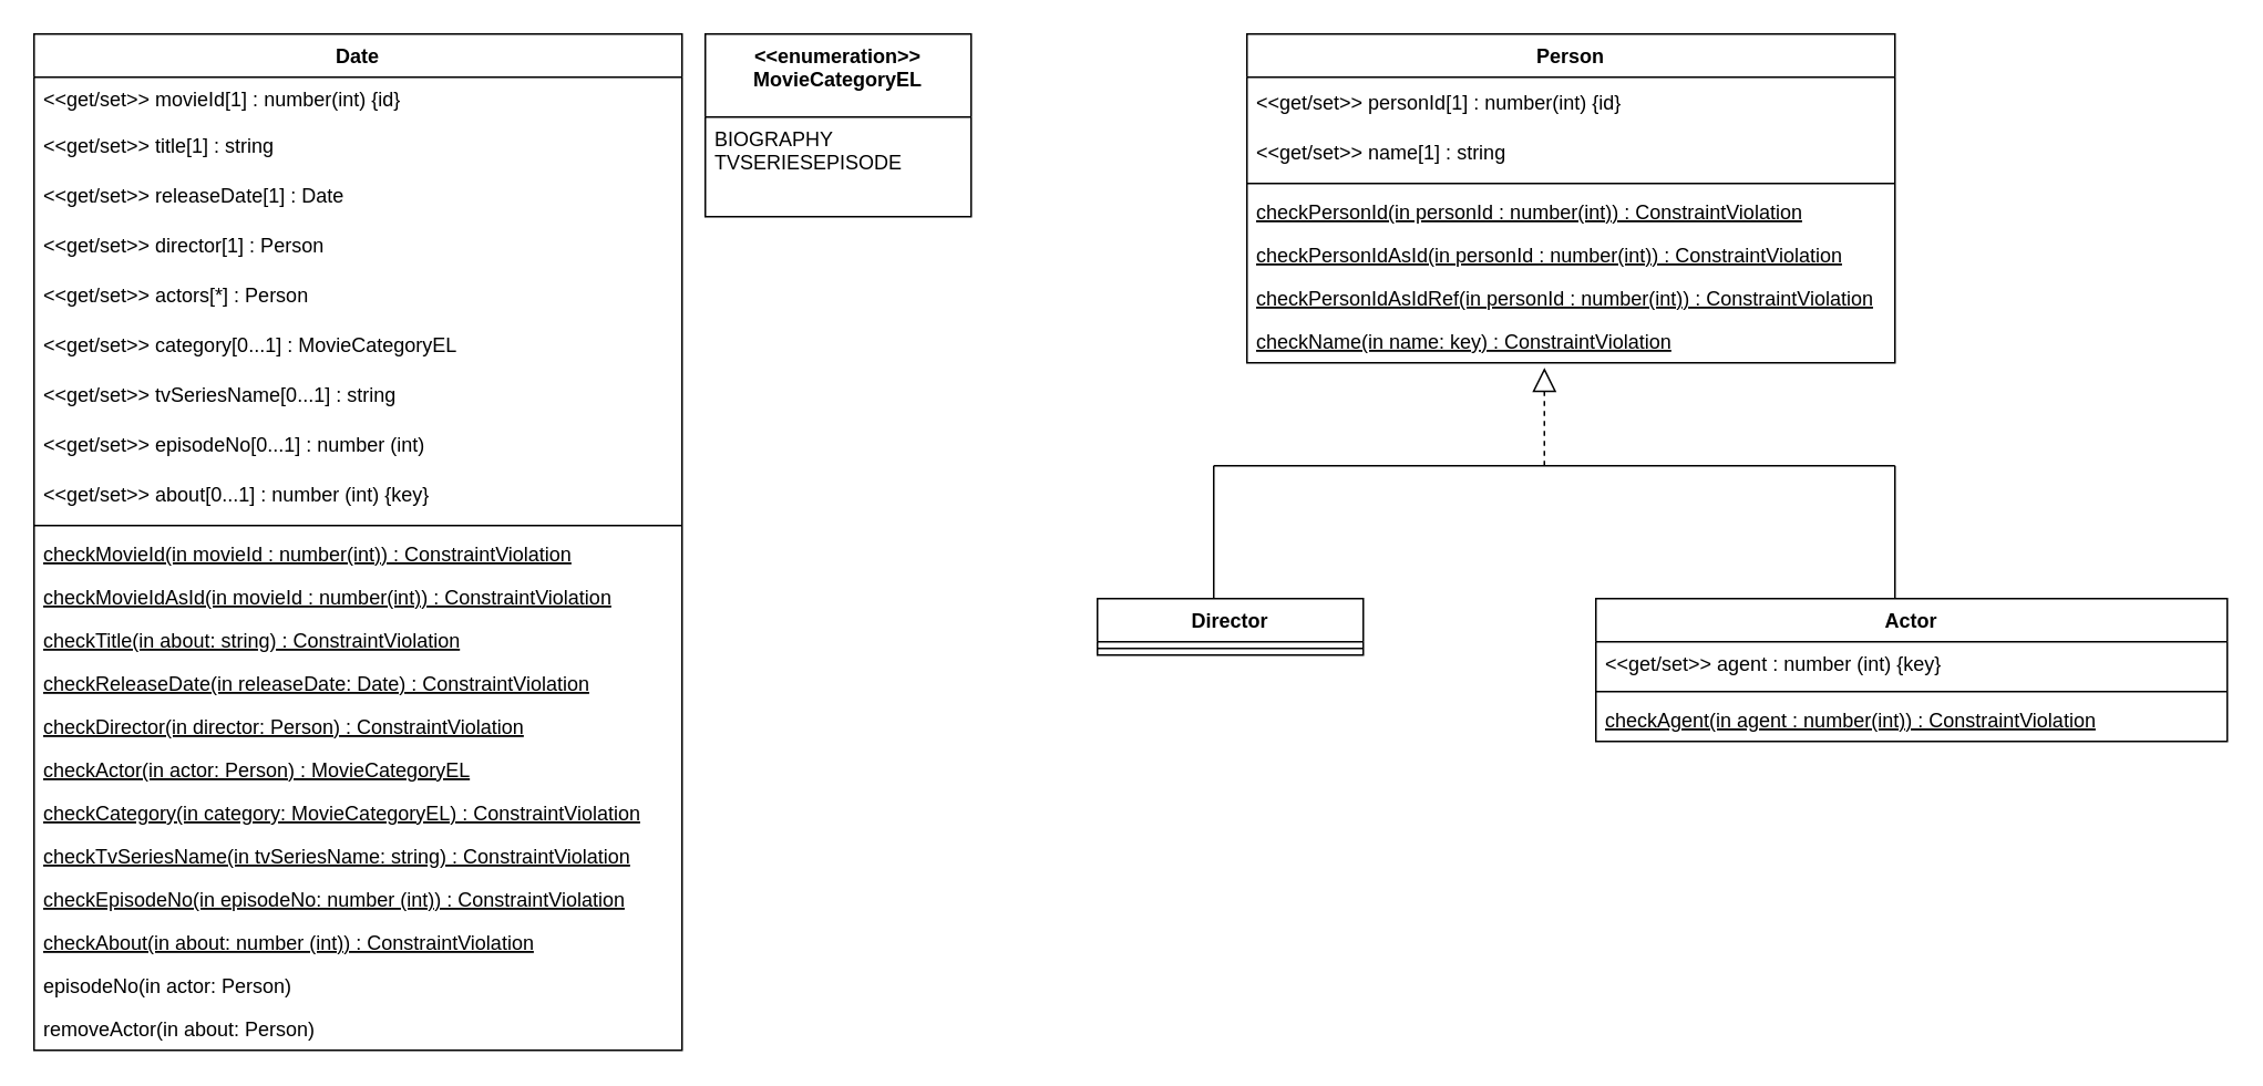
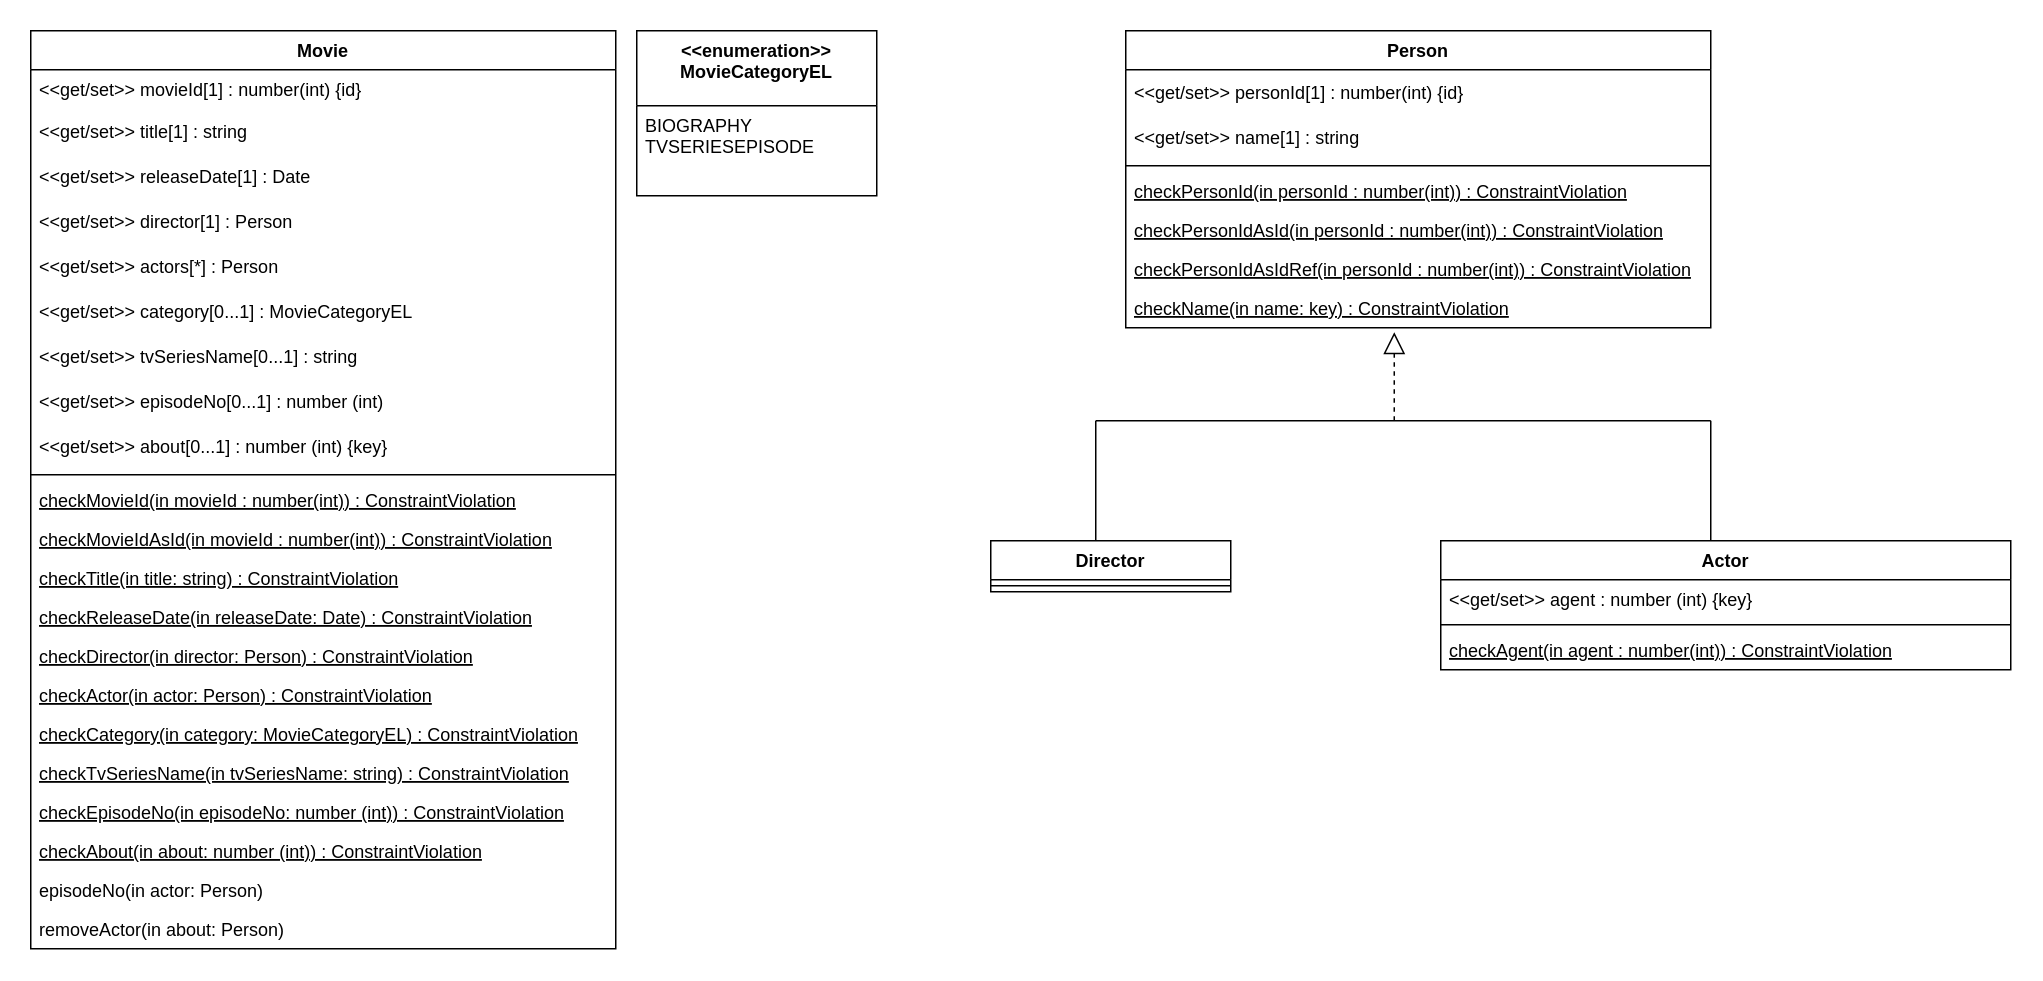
  <mxCell id="0" />
  <mxCell id="1" parent="0" />
- <mxCell id="2" value="Date" style="swimlane;fontStyle=1;align=center;verticalAlign=top;childLayout=stackLayout;horizontal=1;startSize=26;horizontalStack=0;resizeParent=1;resizeParentMax=0;resizeLast=0;collapsible=1;marginBottom=0;" parent="1" vertex="1"><mxGeometry x="20" y="20" width="390" height="612" as="geometry" /></mxCell>
+ <mxCell id="2" value="Movie" style="swimlane;fontStyle=1;align=center;verticalAlign=top;childLayout=stackLayout;horizontal=1;startSize=26;horizontalStack=0;resizeParent=1;resizeParentMax=0;resizeLast=0;collapsible=1;marginBottom=0;" parent="1" vertex="1"><mxGeometry x="20" y="20" width="390" height="612" as="geometry" /></mxCell>
  <mxCell id="3" value="&lt;&lt;get/set&gt;&gt; movieId[1] : number(int) {id}" style="text;strokeColor=none;fillColor=none;align=left;verticalAlign=top;spacingLeft=4;spacingRight=4;overflow=hidden;rotatable=0;points=[[0,0.5],[1,0.5]];portConstraint=eastwest;" parent="2" vertex="1"><mxGeometry y="26" width="390" height="26" as="geometry" /></mxCell>
  <mxCell id="4" value="&lt;&lt;get/set&gt;&gt; title[1] : string" style="text;strokeColor=none;fillColor=none;align=left;verticalAlign=middle;spacingLeft=4;spacingRight=4;overflow=hidden;points=[[0,0.5],[1,0.5]];portConstraint=eastwest;rotatable=0;" parent="2" vertex="1"><mxGeometry y="52" width="390" height="30" as="geometry" /></mxCell>
  <mxCell id="5" value="&lt;&lt;get/set&gt;&gt; releaseDate[1] : Date" style="text;strokeColor=none;fillColor=none;align=left;verticalAlign=middle;spacingLeft=4;spacingRight=4;overflow=hidden;points=[[0,0.5],[1,0.5]];portConstraint=eastwest;rotatable=0;" parent="2" vertex="1"><mxGeometry y="82" width="390" height="30" as="geometry" /></mxCell>
  <mxCell id="6" value="&lt;&lt;get/set&gt;&gt; director[1] : Person" style="text;strokeColor=none;fillColor=none;align=left;verticalAlign=middle;spacingLeft=4;spacingRight=4;overflow=hidden;points=[[0,0.5],[1,0.5]];portConstraint=eastwest;rotatable=0;" parent="2" vertex="1"><mxGeometry y="112" width="390" height="30" as="geometry" /></mxCell>
  <mxCell id="7" value="&lt;&lt;get/set&gt;&gt; actors[*] : Person" style="text;strokeColor=none;fillColor=none;align=left;verticalAlign=middle;spacingLeft=4;spacingRight=4;overflow=hidden;points=[[0,0.5],[1,0.5]];portConstraint=eastwest;rotatable=0;" parent="2" vertex="1"><mxGeometry y="142" width="390" height="30" as="geometry" /></mxCell>
  <mxCell id="8" value="&lt;&lt;get/set&gt;&gt; category[0...1] : MovieCategoryEL" style="text;strokeColor=none;fillColor=none;align=left;verticalAlign=middle;spacingLeft=4;spacingRight=4;overflow=hidden;points=[[0,0.5],[1,0.5]];portConstraint=eastwest;rotatable=0;" vertex="1" parent="2"><mxGeometry y="172" width="390" height="30" as="geometry" /></mxCell>
  <mxCell id="9" value="&lt;&lt;get/set&gt;&gt; tvSeriesName[0...1] : string " style="text;strokeColor=none;fillColor=none;align=left;verticalAlign=middle;spacingLeft=4;spacingRight=4;overflow=hidden;points=[[0,0.5],[1,0.5]];portConstraint=eastwest;rotatable=0;" vertex="1" parent="2"><mxGeometry y="202" width="390" height="30" as="geometry" /></mxCell>
  <mxCell id="10" value="&lt;&lt;get/set&gt;&gt; episodeNo[0...1] : number (int)" style="text;strokeColor=none;fillColor=none;align=left;verticalAlign=middle;spacingLeft=4;spacingRight=4;overflow=hidden;points=[[0,0.5],[1,0.5]];portConstraint=eastwest;rotatable=0;" vertex="1" parent="2"><mxGeometry y="232" width="390" height="30" as="geometry" /></mxCell>
  <mxCell id="11" value="&lt;&lt;get/set&gt;&gt; about[0...1] : number (int) {key}" style="text;strokeColor=none;fillColor=none;align=left;verticalAlign=middle;spacingLeft=4;spacingRight=4;overflow=hidden;points=[[0,0.5],[1,0.5]];portConstraint=eastwest;rotatable=0;" vertex="1" parent="2"><mxGeometry y="262" width="390" height="30" as="geometry" /></mxCell>
  <mxCell id="12" value="" style="line;strokeWidth=1;fillColor=none;align=left;verticalAlign=middle;spacingTop=-1;spacingLeft=3;spacingRight=3;rotatable=0;labelPosition=right;points=[];portConstraint=eastwest;" parent="2" vertex="1"><mxGeometry y="292" width="390" height="8" as="geometry" /></mxCell>
  <mxCell id="13" value="checkMovieId(in movieId : number(int)) : ConstraintViolation" style="text;strokeColor=none;fillColor=none;align=left;verticalAlign=top;spacingLeft=4;spacingRight=4;overflow=hidden;rotatable=0;points=[[0,0.5],[1,0.5]];portConstraint=eastwest;fontStyle=4" parent="2" vertex="1"><mxGeometry y="300" width="390" height="26" as="geometry" /></mxCell>
  <mxCell id="14" value="checkMovieIdAsId(in movieId : number(int)) : ConstraintViolation" style="text;strokeColor=none;fillColor=none;align=left;verticalAlign=top;spacingLeft=4;spacingRight=4;overflow=hidden;rotatable=0;points=[[0,0.5],[1,0.5]];portConstraint=eastwest;fontStyle=4" parent="2" vertex="1"><mxGeometry y="326" width="390" height="26" as="geometry" /></mxCell>
- <mxCell id="15" value="checkTitle(in about: string) : ConstraintViolation" style="text;strokeColor=none;fillColor=none;align=left;verticalAlign=top;spacingLeft=4;spacingRight=4;overflow=hidden;rotatable=0;points=[[0,0.5],[1,0.5]];portConstraint=eastwest;fontStyle=4" parent="2" vertex="1"><mxGeometry y="352" width="390" height="26" as="geometry" /></mxCell>
+ <mxCell id="15" value="checkTitle(in title: string) : ConstraintViolation" style="text;strokeColor=none;fillColor=none;align=left;verticalAlign=top;spacingLeft=4;spacingRight=4;overflow=hidden;rotatable=0;points=[[0,0.5],[1,0.5]];portConstraint=eastwest;fontStyle=4" parent="2" vertex="1"><mxGeometry y="352" width="390" height="26" as="geometry" /></mxCell>
  <mxCell id="16" value="checkReleaseDate(in releaseDate: Date) : ConstraintViolation" style="text;strokeColor=none;fillColor=none;align=left;verticalAlign=top;spacingLeft=4;spacingRight=4;overflow=hidden;rotatable=0;points=[[0,0.5],[1,0.5]];portConstraint=eastwest;fontStyle=4" parent="2" vertex="1"><mxGeometry y="378" width="390" height="26" as="geometry" /></mxCell>
  <mxCell id="17" value="checkDirector(in director: Person) : ConstraintViolation" style="text;strokeColor=none;fillColor=none;align=left;verticalAlign=top;spacingLeft=4;spacingRight=4;overflow=hidden;rotatable=0;points=[[0,0.5],[1,0.5]];portConstraint=eastwest;fontStyle=4" parent="2" vertex="1"><mxGeometry y="404" width="390" height="26" as="geometry" /></mxCell>
- <mxCell id="18" value="checkActor(in actor: Person) : MovieCategoryEL" style="text;strokeColor=none;fillColor=none;align=left;verticalAlign=top;spacingLeft=4;spacingRight=4;overflow=hidden;rotatable=0;points=[[0,0.5],[1,0.5]];portConstraint=eastwest;fontStyle=4" parent="2" vertex="1"><mxGeometry y="430" width="390" height="26" as="geometry" /></mxCell>
+ <mxCell id="18" value="checkActor(in actor: Person) : ConstraintViolation" style="text;strokeColor=none;fillColor=none;align=left;verticalAlign=top;spacingLeft=4;spacingRight=4;overflow=hidden;rotatable=0;points=[[0,0.5],[1,0.5]];portConstraint=eastwest;fontStyle=4" parent="2" vertex="1"><mxGeometry y="430" width="390" height="26" as="geometry" /></mxCell>
  <mxCell id="19" value="checkCategory(in category: MovieCategoryEL) : ConstraintViolation" style="text;strokeColor=none;fillColor=none;align=left;verticalAlign=top;spacingLeft=4;spacingRight=4;overflow=hidden;rotatable=0;points=[[0,0.5],[1,0.5]];portConstraint=eastwest;fontStyle=4" vertex="1" parent="2"><mxGeometry y="456" width="390" height="26" as="geometry" /></mxCell>
  <mxCell id="20" value="checkTvSeriesName(in tvSeriesName: string) : ConstraintViolation" style="text;strokeColor=none;fillColor=none;align=left;verticalAlign=top;spacingLeft=4;spacingRight=4;overflow=hidden;rotatable=0;points=[[0,0.5],[1,0.5]];portConstraint=eastwest;fontStyle=4" vertex="1" parent="2"><mxGeometry y="482" width="390" height="26" as="geometry" /></mxCell>
  <mxCell id="21" value="checkEpisodeNo(in episodeNo: number (int)) : ConstraintViolation" style="text;strokeColor=none;fillColor=none;align=left;verticalAlign=top;spacingLeft=4;spacingRight=4;overflow=hidden;rotatable=0;points=[[0,0.5],[1,0.5]];portConstraint=eastwest;fontStyle=4" vertex="1" parent="2"><mxGeometry y="508" width="390" height="26" as="geometry" /></mxCell>
  <mxCell id="22" value="checkAbout(in about: number (int)) : ConstraintViolation" style="text;strokeColor=none;fillColor=none;align=left;verticalAlign=top;spacingLeft=4;spacingRight=4;overflow=hidden;rotatable=0;points=[[0,0.5],[1,0.5]];portConstraint=eastwest;fontStyle=4" vertex="1" parent="2"><mxGeometry y="534" width="390" height="26" as="geometry" /></mxCell>
  <mxCell id="23" value="episodeNo(in actor: Person)" style="text;strokeColor=none;fillColor=none;align=left;verticalAlign=top;spacingLeft=4;spacingRight=4;overflow=hidden;rotatable=0;points=[[0,0.5],[1,0.5]];portConstraint=eastwest;" parent="2" vertex="1"><mxGeometry y="560" width="390" height="26" as="geometry" /></mxCell>
  <mxCell id="24" value="removeActor(in about: Person)" style="text;strokeColor=none;fillColor=none;align=left;verticalAlign=top;spacingLeft=4;spacingRight=4;overflow=hidden;rotatable=0;points=[[0,0.5],[1,0.5]];portConstraint=eastwest;" parent="2" vertex="1"><mxGeometry y="586" width="390" height="26" as="geometry" /></mxCell>
  <mxCell id="25" value="Person&#10;" style="swimlane;fontStyle=1;align=center;verticalAlign=top;childLayout=stackLayout;horizontal=1;startSize=26;horizontalStack=0;resizeParent=1;resizeParentMax=0;resizeLast=0;collapsible=1;marginBottom=0;" parent="1" vertex="1"><mxGeometry x="750" y="20" width="390" height="198" as="geometry" /></mxCell>
  <mxCell id="26" value="&lt;&lt;get/set&gt;&gt; personId[1] : number(int) {id}" style="text;strokeColor=none;fillColor=none;align=left;verticalAlign=middle;spacingLeft=4;spacingRight=4;overflow=hidden;points=[[0,0.5],[1,0.5]];portConstraint=eastwest;rotatable=0;" parent="25" vertex="1"><mxGeometry y="26" width="390" height="30" as="geometry" /></mxCell>
  <mxCell id="27" value="&lt;&lt;get/set&gt;&gt; name[1] : string" style="text;strokeColor=none;fillColor=none;align=left;verticalAlign=middle;spacingLeft=4;spacingRight=4;overflow=hidden;points=[[0,0.5],[1,0.5]];portConstraint=eastwest;rotatable=0;" parent="25" vertex="1"><mxGeometry y="56" width="390" height="30" as="geometry" /></mxCell>
  <mxCell id="28" value="" style="line;strokeWidth=1;fillColor=none;align=left;verticalAlign=middle;spacingTop=-1;spacingLeft=3;spacingRight=3;rotatable=0;labelPosition=right;points=[];portConstraint=eastwest;" parent="25" vertex="1"><mxGeometry y="86" width="390" height="8" as="geometry" /></mxCell>
  <mxCell id="29" value="checkPersonId(in personId : number(int)) : ConstraintViolation" style="text;strokeColor=none;fillColor=none;align=left;verticalAlign=top;spacingLeft=4;spacingRight=4;overflow=hidden;rotatable=0;points=[[0,0.5],[1,0.5]];portConstraint=eastwest;fontStyle=4" parent="25" vertex="1"><mxGeometry y="94" width="390" height="26" as="geometry" /></mxCell>
  <mxCell id="30" value="checkPersonIdAsId(in personId : number(int)) : ConstraintViolation" style="text;strokeColor=none;fillColor=none;align=left;verticalAlign=top;spacingLeft=4;spacingRight=4;overflow=hidden;rotatable=0;points=[[0,0.5],[1,0.5]];portConstraint=eastwest;fontStyle=4" parent="25" vertex="1"><mxGeometry y="120" width="390" height="26" as="geometry" /></mxCell>
  <mxCell id="31" value="checkPersonIdAsIdRef(in personId : number(int)) : ConstraintViolation" style="text;strokeColor=none;fillColor=none;align=left;verticalAlign=top;spacingLeft=4;spacingRight=4;overflow=hidden;rotatable=0;points=[[0,0.5],[1,0.5]];portConstraint=eastwest;fontStyle=4" parent="25" vertex="1"><mxGeometry y="146" width="390" height="26" as="geometry" /></mxCell>
  <mxCell id="32" value="checkName(in name: key) : ConstraintViolation" style="text;strokeColor=none;fillColor=none;align=left;verticalAlign=top;spacingLeft=4;spacingRight=4;overflow=hidden;rotatable=0;points=[[0,0.5],[1,0.5]];portConstraint=eastwest;fontStyle=4" parent="25" vertex="1"><mxGeometry y="172" width="390" height="26" as="geometry" /></mxCell>
  <mxCell id="33" value="&lt;&lt;enumeration&gt;&gt;&#10;MovieCategoryEL" style="swimlane;fontStyle=1;align=center;verticalAlign=top;childLayout=stackLayout;horizontal=1;startSize=50;horizontalStack=0;resizeParent=1;resizeParentMax=0;resizeLast=0;collapsible=1;marginBottom=0;" vertex="1" parent="1"><mxGeometry x="424" y="20" width="160" height="110" as="geometry" /></mxCell>
  <mxCell id="34" value="BIOGRAPHY&#10;TVSERIESEPISODE" style="text;strokeColor=none;fillColor=none;align=left;verticalAlign=top;spacingLeft=4;spacingRight=4;overflow=hidden;rotatable=0;points=[[0,0.5],[1,0.5]];portConstraint=eastwest;" vertex="1" parent="33"><mxGeometry y="50" width="160" height="60" as="geometry" /></mxCell>
  <mxCell id="35" value="Actor" style="swimlane;fontStyle=1;align=center;verticalAlign=top;childLayout=stackLayout;horizontal=1;startSize=26;horizontalStack=0;resizeParent=1;resizeParentMax=0;resizeLast=0;collapsible=1;marginBottom=0;" vertex="1" parent="1"><mxGeometry x="960" y="360" width="380" height="86" as="geometry" /></mxCell>
  <mxCell id="36" value="&lt;&lt;get/set&gt;&gt; agent : number (int) {key}" style="text;strokeColor=none;fillColor=none;align=left;verticalAlign=top;spacingLeft=4;spacingRight=4;overflow=hidden;rotatable=0;points=[[0,0.5],[1,0.5]];portConstraint=eastwest;" vertex="1" parent="35"><mxGeometry y="26" width="380" height="26" as="geometry" /></mxCell>
  <mxCell id="37" value="" style="line;strokeWidth=1;fillColor=none;align=left;verticalAlign=middle;spacingTop=-1;spacingLeft=3;spacingRight=3;rotatable=0;labelPosition=right;points=[];portConstraint=eastwest;" vertex="1" parent="35"><mxGeometry y="52" width="380" height="8" as="geometry" /></mxCell>
  <mxCell id="38" value="checkAgent(in agent : number(int)) : ConstraintViolation" style="text;strokeColor=none;fillColor=none;align=left;verticalAlign=top;spacingLeft=4;spacingRight=4;overflow=hidden;rotatable=0;points=[[0,0.5],[1,0.5]];portConstraint=eastwest;fontStyle=4" vertex="1" parent="35"><mxGeometry y="60" width="380" height="26" as="geometry" /></mxCell>
  <mxCell id="39" value="Director" style="swimlane;fontStyle=1;align=center;verticalAlign=top;childLayout=stackLayout;horizontal=1;startSize=26;horizontalStack=0;resizeParent=1;resizeParentMax=0;resizeLast=0;collapsible=1;marginBottom=0;" vertex="1" parent="1"><mxGeometry x="660" y="360" width="160" height="34" as="geometry" /></mxCell>
  <mxCell id="40" value="" style="line;strokeWidth=1;fillColor=none;align=left;verticalAlign=middle;spacingTop=-1;spacingLeft=3;spacingRight=3;rotatable=0;labelPosition=right;points=[];portConstraint=eastwest;" vertex="1" parent="39"><mxGeometry y="26" width="160" height="8" as="geometry" /></mxCell>
  <mxCell id="41" value="" style="endArrow=block;dashed=1;endFill=0;endSize=12;html=1;rounded=0;entryX=0.459;entryY=1.115;entryDx=0;entryDy=0;entryPerimeter=0;" edge="1" parent="1" target="32"><mxGeometry width="160" relative="1" as="geometry"><mxPoint x="929" y="280" as="sourcePoint" /><mxPoint x="1000" y="290" as="targetPoint" /></mxGeometry></mxCell>
  <mxCell id="42" value="" style="endArrow=none;startArrow=none;endFill=0;startFill=0;endSize=8;startSize=10;html=1;rounded=0;" edge="1" parent="1"><mxGeometry width="160" relative="1" as="geometry"><mxPoint x="730" y="280" as="sourcePoint" /><mxPoint x="1140" y="280" as="targetPoint" /></mxGeometry></mxCell>
  <mxCell id="43" value="" style="endArrow=none;startArrow=none;endFill=0;startFill=0;endSize=8;startSize=10;html=1;rounded=0;" edge="1" parent="1"><mxGeometry width="160" relative="1" as="geometry"><mxPoint x="1140" y="280" as="sourcePoint" /><mxPoint x="1140" y="360" as="targetPoint" /></mxGeometry></mxCell>
  <mxCell id="44" value="" style="endArrow=none;startArrow=none;endFill=0;startFill=0;endSize=8;startSize=10;html=1;rounded=0;" edge="1" parent="1"><mxGeometry width="160" relative="1" as="geometry"><mxPoint x="730" y="280" as="sourcePoint" /><mxPoint x="730" y="360" as="targetPoint" /></mxGeometry></mxCell>
